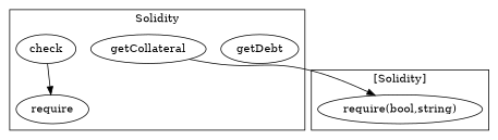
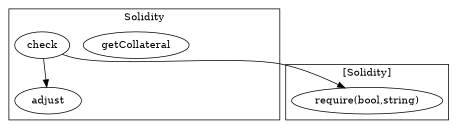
  strict digraph {
-   n1 [label=getDebt]
-   n2 [label=require]
+   n2 [label=adjust]
    n3 [label=check]
    n4 [label=getCollateral]
    "require(bool,string)"
    subgraph cluster_1 {
      label=Solidity
-     n1
      n2
      n3
      n4
    }
    subgraph cluster_2 {
      label="[Solidity]"
      "require(bool,string)"
    }
    n3 -> n2
-   n4 -> "require(bool,string)"
+   n3 -> "require(bool,string)"
  }
